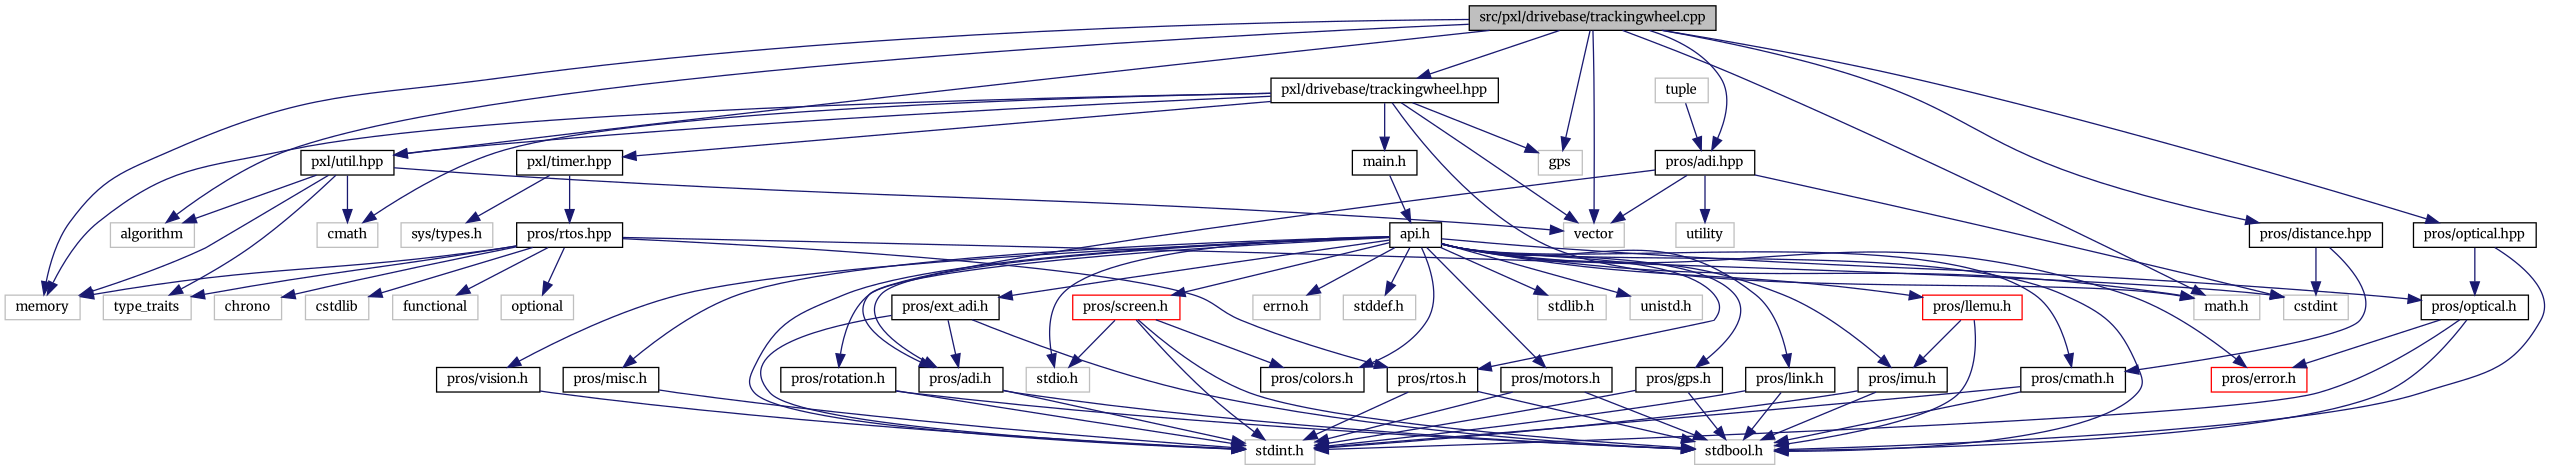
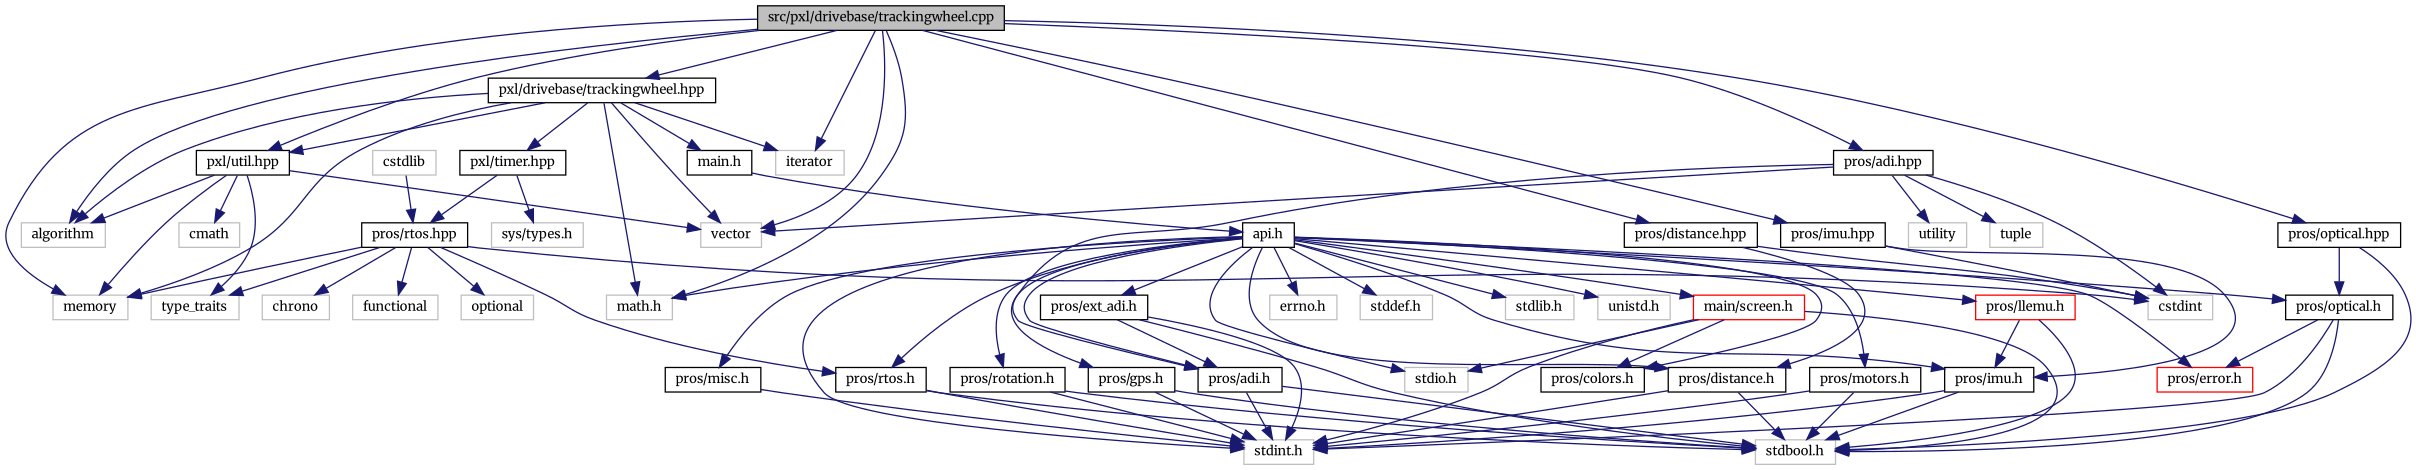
  digraph {
    fontname=Merriweather
    node [color=black fillcolor=white fontname=Merriweather fontsize=10 shape=record style=filled]
    edge [color=midnightblue fontname=Merriweather fontsize=10 labelfontname=Helvetica labelfontsize=10 style=solid]
    n1 [fillcolor=grey75 fontcolor=black height=0.2 label="src/pxl/drivebase/trackingwheel.cpp" width=0.4]
    n2 [height=0.2 label="pxl/drivebase/trackingwheel.hpp" width=0.4]
    n3 [color=grey75 height=0.2 label=algorithm width=0.4]
-   n4 [color=grey75 height=0.2 label=gps width=0.4]
+   n4 [color=grey75 height=0.2 label=iterator width=0.4]
    n5 [color=grey75 height=0.2 label=memory width=0.4]
    n6 [color=grey75 height=0.2 label=vector width=0.4]
    n7 [color=grey75 height=0.2 label="math.h" width=0.4]
    n8 [height=0.2 label="pxl/util.hpp" width=0.4]
    n9 [height=0.2 label="pros/adi.hpp" width=0.4]
    n10 [height=0.2 label="pros/distance.hpp" width=0.4]
+   n11 [height=0.2 label="pros/imu.hpp" width=0.4]
    n12 [height=0.2 label="pros/optical.hpp" width=0.4]
    n13 [height=0.2 label="main.h" width=0.4]
    n14 [height=0.2 label="pxl/timer.hpp" width=0.4]
    n15 [color=grey75 height=0.2 label=type_traits width=0.4]
    n16 [color=grey75 height=0.2 label=cmath width=0.4]
    n17 [height=0.2 label="pros/adi.h" width=0.4]
    n18 [color=grey75 height=0.2 label=cstdint width=0.4]
    n19 [color=grey75 height=0.2 label=tuple width=0.4]
    n20 [color=grey75 height=0.2 label=utility width=0.4]
-   n21 [height=0.2 label="pros/cmath.h" width=0.4]
+   n21 [height=0.2 label="pros/distance.h" width=0.4]
    n22 [height=0.2 label="pros/imu.h" width=0.4]
    n23 [color=grey75 height=0.2 label="stdbool.h" width=0.4]
    n24 [height=0.2 label="pros/optical.h" width=0.4]
    n25 [height=0.2 label="api.h" width=0.4]
    n26 [color=grey75 height=0.2 label="sys/types.h" width=0.4]
    n27 [height=0.2 label="pros/rtos.hpp" width=0.4]
    n28 [color=grey75 height=0.2 label="errno.h" width=0.4]
    n29 [color=grey75 height=0.2 label="stddef.h" width=0.4]
    n30 [color=grey75 height=0.2 label="stdint.h" width=0.4]
    n31 [color=grey75 height=0.2 label="stdio.h" width=0.4]
    n32 [color=grey75 height=0.2 label="stdlib.h" width=0.4]
    n33 [color=grey75 height=0.2 label="unistd.h" width=0.4]
    n34 [height=0.2 label="pros/colors.h" width=0.4]
    n35 [color=red height=0.2 label="pros/error.h" width=0.4]
    n36 [height=0.2 label="pros/ext_adi.h" width=0.4]
    n37 [height=0.2 label="pros/gps.h" width=0.4]
-   n38 [height=0.2 label="pros/link.h" width=0.4]
    n39 [color=red height=0.2 label="pros/llemu.h" width=0.4]
    n40 [height=0.2 label="pros/misc.h" width=0.4]
    n41 [height=0.2 label="pros/motors.h" width=0.4]
    n42 [height=0.2 label="pros/rotation.h" width=0.4]
    n43 [height=0.2 label="pros/rtos.h" width=0.4]
-   n44 [color=red height=0.2 label="pros/screen.h" width=0.4]
-   n45 [height=0.2 label="pros/vision.h" width=0.4]
+   n44 [color=red height=0.2 label="main/screen.h" width=0.4]
    n46 [color=grey75 height=0.2 label=chrono width=0.4]
    n47 [color=grey75 height=0.2 label=cstdlib width=0.4]
    n48 [color=grey75 height=0.2 label=functional width=0.4]
    n49 [color=grey75 height=0.2 label=optional width=0.4]
    n1 -> n2
    n1 -> n3
    n1 -> n4
    n1 -> n5
    n1 -> n6
    n1 -> n7
    n1 -> n8
    n1 -> n9
    n1 -> n10
+   n1 -> n11
    n1 -> n12
-   n2 -> n16
+   n2 -> n3
    n2 -> n4
    n2 -> n5
    n2 -> n6
    n2 -> n7
    n2 -> n8
    n2 -> n13
    n2 -> n14
    n8 -> n3
    n8 -> n5
    n8 -> n6
    n8 -> n15
    n8 -> n16
    n9 -> n6
    n9 -> n17
    n9 -> n18
-   n19 -> n9
+   n9 -> n19
    n9 -> n20
    n10 -> n18
    n10 -> n21
+   n11 -> n18
+   n11 -> n22
    n12 -> n23
    n12 -> n24
    n13 -> n25
    n14 -> n26
    n14 -> n27
    n17 -> n23
    n17 -> n30
    n21 -> n23
    n21 -> n30
    n22 -> n23
    n22 -> n30
    n24 -> n23
    n24 -> n30
    n24 -> n35
    n25 -> n7
    n25 -> n17
    n25 -> n21
    n25 -> n22
-   n25 -> n23
    n25 -> n24
    n25 -> n28
    n25 -> n29
    n25 -> n30
    n25 -> n31
    n25 -> n32
    n25 -> n33
    n25 -> n34
    n25 -> n35
    n25 -> n36
    n25 -> n37
-   n25 -> n38
    n25 -> n39
    n25 -> n40
    n25 -> n41
    n25 -> n42
    n25 -> n43
    n25 -> n44
-   n25 -> n45
    n27 -> n5
    n27 -> n15
    n27 -> n18
    n27 -> n43
    n27 -> n46
-   n27 -> n47
+   n47 -> n27
    n27 -> n48
    n27 -> n49
    n36 -> n17
    n36 -> n23
    n36 -> n30
    n37 -> n23
    n37 -> n30
-   n38 -> n23
-   n38 -> n30
    n39 -> n22
    n39 -> n23
    n40 -> n30
    n41 -> n23
    n41 -> n30
    n42 -> n23
    n42 -> n30
    n43 -> n23
    n43 -> n30
    n44 -> n23
    n44 -> n30
    n44 -> n31
    n44 -> n34
-   n45 -> n30
  }
